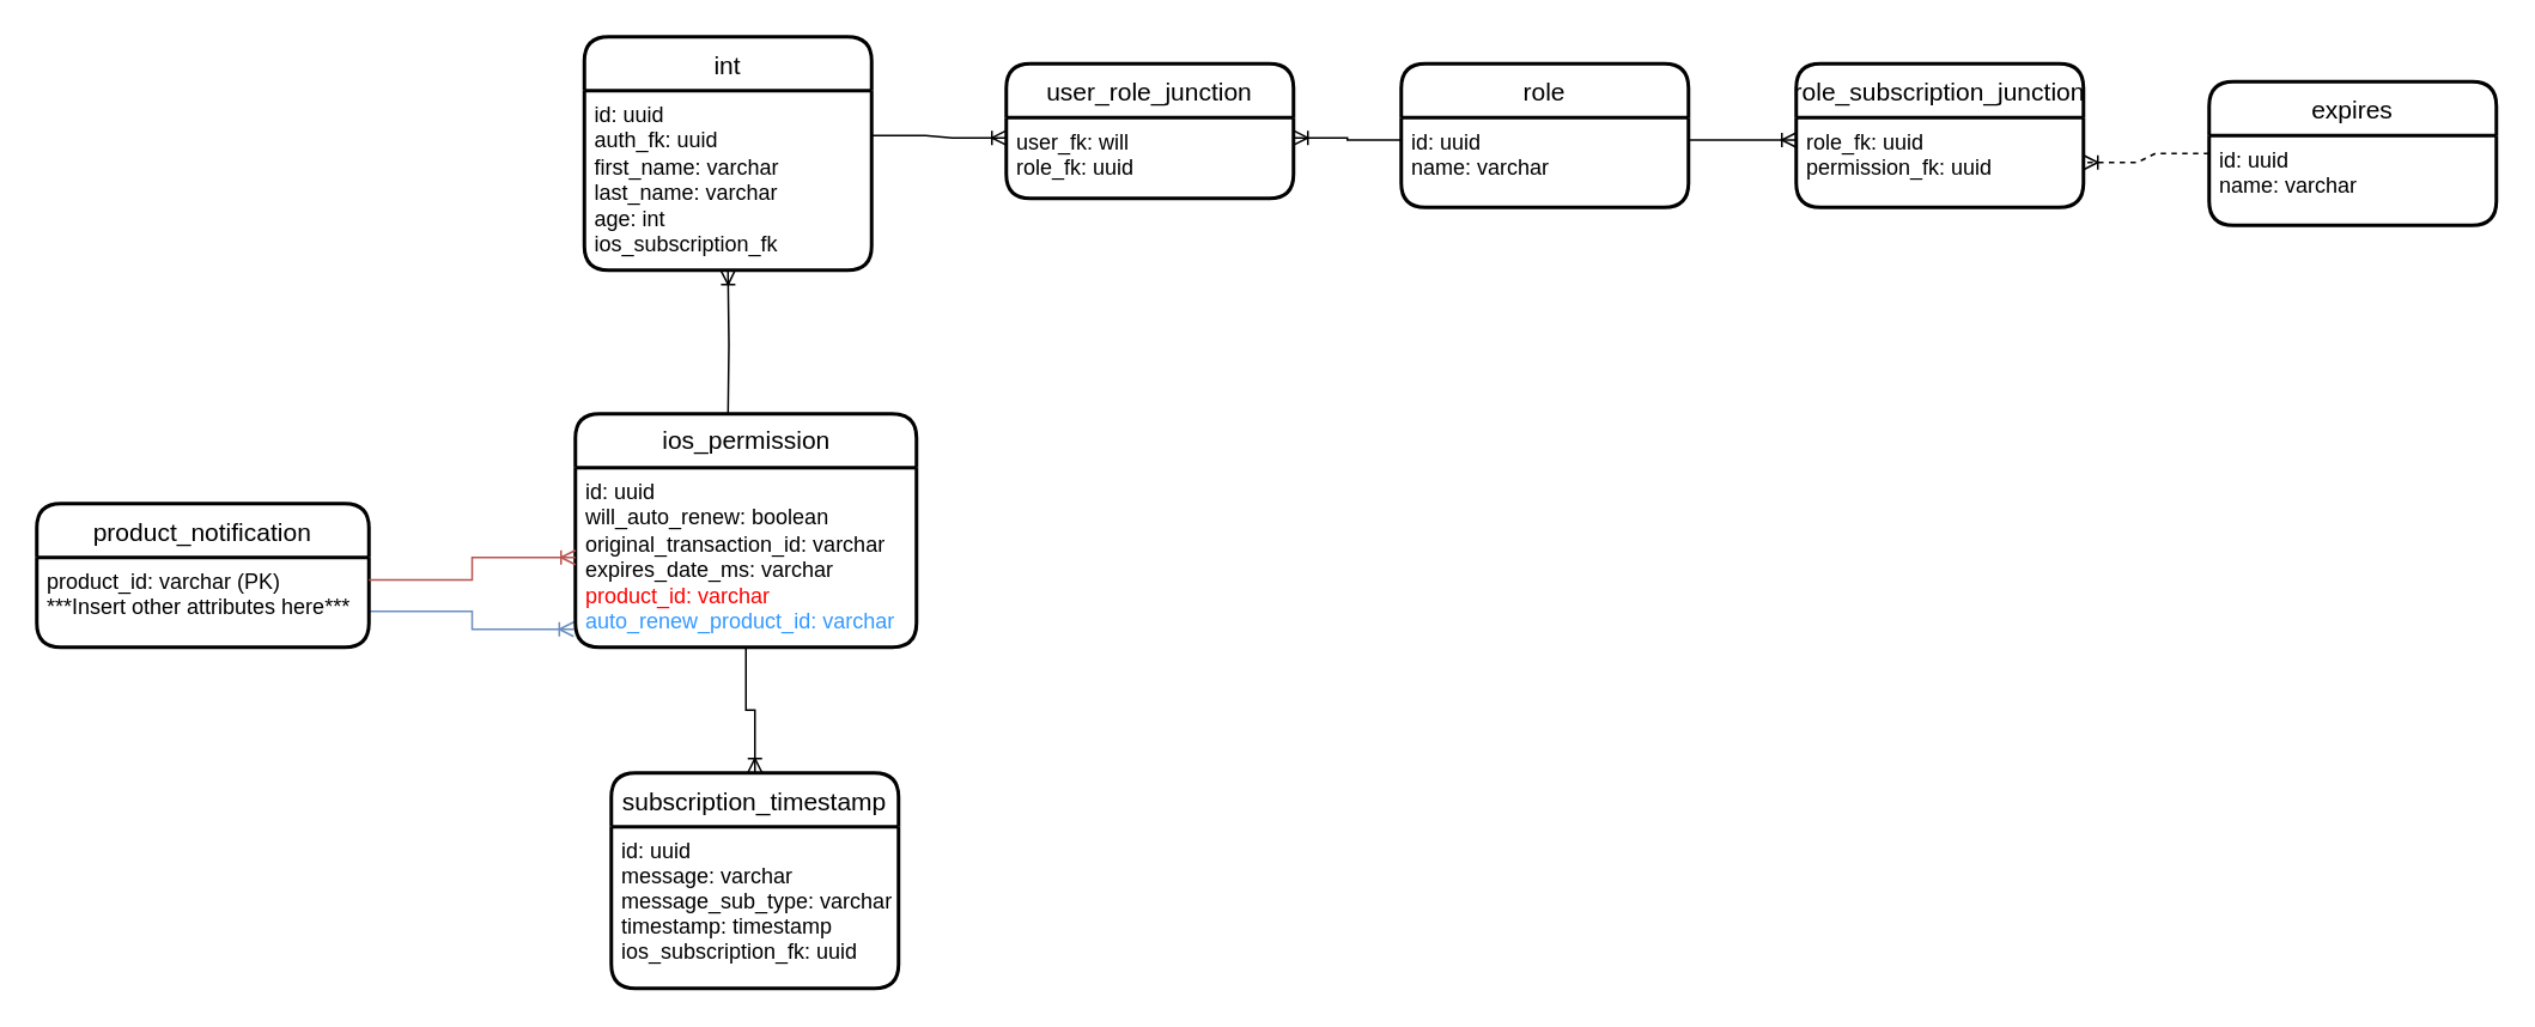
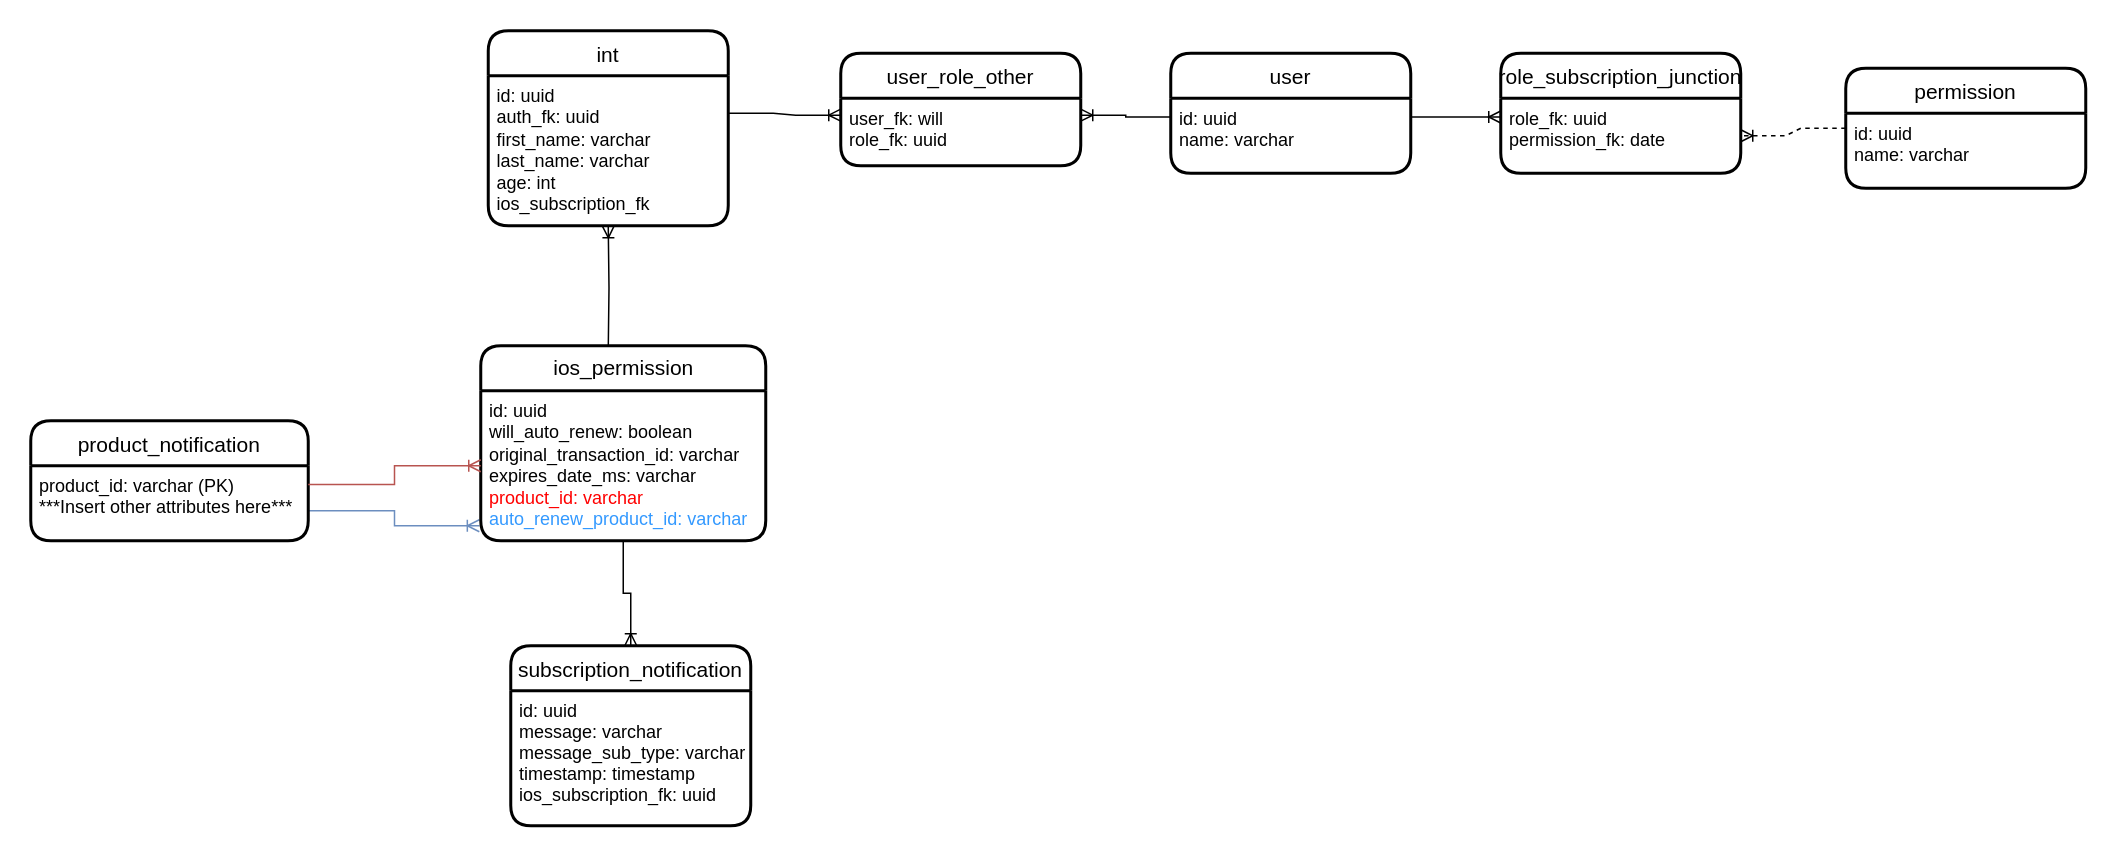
  <mxCell id="0" />
  <mxCell id="1" parent="0" />
  <mxCell id="2" value="int" style="swimlane;childLayout=stackLayout;horizontal=1;startSize=30;horizontalStack=0;rounded=1;fontSize=14;fontStyle=0;strokeWidth=2;resizeParent=0;resizeLast=1;shadow=0;dashed=0;align=center;" vertex="1" parent="1"><mxGeometry x="325" y="20" width="160" height="130" as="geometry" /></mxCell>
  <mxCell id="3" value="id: uuid&lt;br&gt;auth_fk: uuid&lt;br&gt;first_name: varchar&lt;br&gt;last_name: varchar&lt;br&gt;age: int&lt;br&gt;ios_subscription_fk" style="align=left;strokeColor=none;fillColor=none;spacingLeft=4;fontSize=12;verticalAlign=top;resizable=0;rotatable=0;part=1;html=1;" vertex="1" parent="2"><mxGeometry y="30" width="160" height="100" as="geometry" /></mxCell>
- <mxCell id="4" value="user_role_junction" style="swimlane;childLayout=stackLayout;horizontal=1;startSize=30;horizontalStack=0;rounded=1;fontSize=14;fontStyle=0;strokeWidth=2;resizeParent=0;resizeLast=1;shadow=0;dashed=0;align=center;" vertex="1" parent="1"><mxGeometry x="560" y="35" width="160" height="75" as="geometry" /></mxCell>
+ <mxCell id="4" value="user_role_other" style="swimlane;childLayout=stackLayout;horizontal=1;startSize=30;horizontalStack=0;rounded=1;fontSize=14;fontStyle=0;strokeWidth=2;resizeParent=0;resizeLast=1;shadow=0;dashed=0;align=center;" vertex="1" parent="1"><mxGeometry x="560" y="35" width="160" height="75" as="geometry" /></mxCell>
  <mxCell id="5" value="user_fk: will&#10;role_fk: uuid&#10;" style="align=left;strokeColor=none;fillColor=none;spacingLeft=4;fontSize=12;verticalAlign=top;resizable=0;rotatable=0;part=1;" vertex="1" parent="4"><mxGeometry y="30" width="160" height="45" as="geometry" /></mxCell>
- <mxCell id="6" value="role" style="swimlane;childLayout=stackLayout;horizontal=1;startSize=30;horizontalStack=0;rounded=1;fontSize=14;fontStyle=0;strokeWidth=2;resizeParent=0;resizeLast=1;shadow=0;dashed=0;align=center;" vertex="1" parent="1"><mxGeometry x="780" y="35" width="160" height="80" as="geometry" /></mxCell>
+ <mxCell id="6" value="user" style="swimlane;childLayout=stackLayout;horizontal=1;startSize=30;horizontalStack=0;rounded=1;fontSize=14;fontStyle=0;strokeWidth=2;resizeParent=0;resizeLast=1;shadow=0;dashed=0;align=center;" vertex="1" parent="1"><mxGeometry x="780" y="35" width="160" height="80" as="geometry" /></mxCell>
  <mxCell id="7" value="id: uuid&#10;name: varchar&#10;" style="align=left;strokeColor=none;fillColor=none;spacingLeft=4;fontSize=12;verticalAlign=top;resizable=0;rotatable=0;part=1;" vertex="1" parent="6"><mxGeometry y="30" width="160" height="50" as="geometry" /></mxCell>
  <mxCell id="8" value="role_subscription_junction" style="swimlane;childLayout=stackLayout;horizontal=1;startSize=30;horizontalStack=0;rounded=1;fontSize=14;fontStyle=0;strokeWidth=2;resizeParent=0;resizeLast=1;shadow=0;dashed=0;align=center;" vertex="1" parent="1"><mxGeometry x="1000" y="35" width="160" height="80" as="geometry" /></mxCell>
- <mxCell id="9" value="role_fk: uuid&#10;permission_fk: uuid&#10;" style="align=left;strokeColor=none;fillColor=none;spacingLeft=4;fontSize=12;verticalAlign=top;resizable=0;rotatable=0;part=1;" vertex="1" parent="8"><mxGeometry y="30" width="160" height="50" as="geometry" /></mxCell>
- <mxCell id="10" value="expires" style="swimlane;childLayout=stackLayout;horizontal=1;startSize=30;horizontalStack=0;rounded=1;fontSize=14;fontStyle=0;strokeWidth=2;resizeParent=0;resizeLast=1;shadow=0;dashed=0;align=center;" vertex="1" parent="1"><mxGeometry x="1230" y="45" width="160" height="80" as="geometry" /></mxCell>
+ <mxCell id="9" value="role_fk: uuid&#10;permission_fk: date&#10;" style="align=left;strokeColor=none;fillColor=none;spacingLeft=4;fontSize=12;verticalAlign=top;resizable=0;rotatable=0;part=1;" vertex="1" parent="8"><mxGeometry y="30" width="160" height="50" as="geometry" /></mxCell>
+ <mxCell id="10" value="permission" style="swimlane;childLayout=stackLayout;horizontal=1;startSize=30;horizontalStack=0;rounded=1;fontSize=14;fontStyle=0;strokeWidth=2;resizeParent=0;resizeLast=1;shadow=0;dashed=0;align=center;" vertex="1" parent="1"><mxGeometry x="1230" y="45" width="160" height="80" as="geometry" /></mxCell>
  <mxCell id="11" value="id: uuid&#10;name: varchar&#10;" style="align=left;strokeColor=none;fillColor=none;spacingLeft=4;fontSize=12;verticalAlign=top;resizable=0;rotatable=0;part=1;" vertex="1" parent="10"><mxGeometry y="30" width="160" height="50" as="geometry" /></mxCell>
  <mxCell id="12" style="edgeStyle=orthogonalEdgeStyle;rounded=0;orthogonalLoop=1;jettySize=auto;html=1;exitX=1;exitY=0.75;exitDx=0;exitDy=0;entryX=-0.005;entryY=0.9;entryDx=0;entryDy=0;entryPerimeter=0;fontColor=#000000;endArrow=ERoneToMany;endFill=0;fillColor=#dae8fc;strokeColor=#6c8ebf;" edge="1" parent="1" source="13" target="23"><mxGeometry relative="1" as="geometry" /></mxCell>
  <mxCell id="13" value="product_notification" style="swimlane;childLayout=stackLayout;horizontal=1;startSize=30;horizontalStack=0;rounded=1;fontSize=14;fontStyle=0;strokeWidth=2;resizeParent=0;resizeLast=1;shadow=0;dashed=0;align=center;" vertex="1" parent="1"><mxGeometry x="20" y="280" width="185" height="80" as="geometry" /></mxCell>
  <mxCell id="14" value="product_id: varchar (PK)&#10;***Insert other attributes here***&#10;" style="align=left;strokeColor=none;fillColor=none;spacingLeft=4;fontSize=12;verticalAlign=top;resizable=0;rotatable=0;part=1;" vertex="1" parent="13"><mxGeometry y="30" width="185" height="50" as="geometry" /></mxCell>
- <mxCell id="15" value="subscription_timestamp" style="swimlane;childLayout=stackLayout;horizontal=1;startSize=30;horizontalStack=0;rounded=1;fontSize=14;fontStyle=0;strokeWidth=2;resizeParent=0;resizeLast=1;shadow=0;dashed=0;align=center;" vertex="1" parent="1"><mxGeometry x="340" y="430" width="160" height="120" as="geometry" /></mxCell>
+ <mxCell id="15" value="subscription_notification" style="swimlane;childLayout=stackLayout;horizontal=1;startSize=30;horizontalStack=0;rounded=1;fontSize=14;fontStyle=0;strokeWidth=2;resizeParent=0;resizeLast=1;shadow=0;dashed=0;align=center;" vertex="1" parent="1"><mxGeometry x="340" y="430" width="160" height="120" as="geometry" /></mxCell>
  <mxCell id="16" value="id: uuid&#10;message: varchar&#10;message_sub_type: varchar&#10;timestamp: timestamp&#10;ios_subscription_fk: uuid&#10;" style="align=left;strokeColor=none;fillColor=none;spacingLeft=4;fontSize=12;verticalAlign=top;resizable=0;rotatable=0;part=1;" vertex="1" parent="15"><mxGeometry y="30" width="160" height="90" as="geometry" /></mxCell>
  <mxCell id="17" value="" style="edgeStyle=entityRelationEdgeStyle;fontSize=12;html=1;endArrow=ERoneToMany;rounded=0;entryX=0;entryY=0.25;entryDx=0;entryDy=0;exitX=1;exitY=0.25;exitDx=0;exitDy=0;" edge="1" parent="1" source="3" target="5"><mxGeometry width="100" height="100" relative="1" as="geometry"><mxPoint x="520" y="90" as="sourcePoint" /><mxPoint x="620" y="-10" as="targetPoint" /></mxGeometry></mxCell>
  <mxCell id="18" value="" style="edgeStyle=entityRelationEdgeStyle;fontSize=12;html=1;endArrow=ERoneToMany;rounded=0;entryX=1;entryY=0.25;entryDx=0;entryDy=0;exitX=0;exitY=0.25;exitDx=0;exitDy=0;" edge="1" parent="1" source="7" target="5"><mxGeometry width="100" height="100" relative="1" as="geometry"><mxPoint x="810" y="230" as="sourcePoint" /><mxPoint x="910" y="130" as="targetPoint" /></mxGeometry></mxCell>
  <mxCell id="19" value="" style="edgeStyle=entityRelationEdgeStyle;fontSize=12;html=1;endArrow=ERoneToMany;rounded=0;entryX=0;entryY=0.25;entryDx=0;entryDy=0;exitX=1;exitY=0.25;exitDx=0;exitDy=0;" edge="1" parent="1" source="7" target="9"><mxGeometry width="100" height="100" relative="1" as="geometry"><mxPoint x="890" y="270" as="sourcePoint" /><mxPoint x="990" y="170" as="targetPoint" /></mxGeometry></mxCell>
  <mxCell id="20" value="" style="edgeStyle=entityRelationEdgeStyle;fontSize=12;html=1;endArrow=ERoneToMany;rounded=0;entryX=1;entryY=0.5;entryDx=0;entryDy=0;exitX=0;exitY=0.5;exitDx=0;exitDy=0;dashed=1;" edge="1" parent="1" source="10" target="9"><mxGeometry width="100" height="100" relative="1" as="geometry"><mxPoint x="1160" y="280" as="sourcePoint" /><mxPoint x="1260" y="180" as="targetPoint" /></mxGeometry></mxCell>
  <mxCell id="21" style="edgeStyle=orthogonalEdgeStyle;rounded=0;orthogonalLoop=1;jettySize=auto;html=1;exitX=0.5;exitY=0;exitDx=0;exitDy=0;fontColor=#000000;endArrow=ERoneToMany;endFill=0;entryX=0.5;entryY=1;entryDx=0;entryDy=0;" edge="1" parent="1" target="3"><mxGeometry relative="1" as="geometry"><mxPoint x="405" y="233" as="sourcePoint" /><mxPoint x="500" y="160" as="targetPoint" /></mxGeometry></mxCell>
  <mxCell id="22" value="ios_permission" style="swimlane;childLayout=stackLayout;horizontal=1;startSize=30;horizontalStack=0;rounded=1;fontSize=14;fontStyle=0;strokeWidth=2;resizeParent=0;resizeLast=1;shadow=0;dashed=0;align=center;fontColor=#000000;html=1;" vertex="1" parent="1"><mxGeometry x="320" y="230" width="190" height="130" as="geometry" /></mxCell>
  <mxCell id="23" value="&lt;div&gt;id: uuid&lt;/div&gt;&lt;div&gt;will_auto_renew: boolean&lt;/div&gt;&lt;div&gt;original_transaction_id: varchar&lt;/div&gt;&lt;div&gt;expires_date_ms: varchar&lt;/div&gt;&lt;div&gt;&lt;font color=&quot;#FF0000&quot;&gt;product_id: varchar&lt;/font&gt;&lt;/div&gt;&lt;div&gt;&lt;font color=&quot;#3399FF&quot;&gt;auto_renew_product_id: varchar&lt;/font&gt;&lt;br&gt;&lt;/div&gt;" style="align=left;strokeColor=none;fillColor=none;spacingLeft=4;fontSize=12;verticalAlign=top;resizable=0;rotatable=0;part=1;fontColor=#000000;html=1;" vertex="1" parent="22"><mxGeometry y="30" width="190" height="100" as="geometry" /></mxCell>
  <mxCell id="24" style="edgeStyle=orthogonalEdgeStyle;rounded=0;orthogonalLoop=1;jettySize=auto;html=1;exitX=0.5;exitY=1;exitDx=0;exitDy=0;fontColor=#000000;endArrow=ERoneToMany;endFill=0;" edge="1" parent="1" source="23" target="15"><mxGeometry relative="1" as="geometry" /></mxCell>
  <mxCell id="25" style="edgeStyle=orthogonalEdgeStyle;rounded=0;orthogonalLoop=1;jettySize=auto;html=1;exitX=1;exitY=0.25;exitDx=0;exitDy=0;entryX=0;entryY=0.5;entryDx=0;entryDy=0;fontColor=#000000;endArrow=ERoneToMany;endFill=0;fillColor=#f8cecc;strokeColor=#b85450;" edge="1" parent="1" source="14" target="23"><mxGeometry relative="1" as="geometry" /></mxCell>
